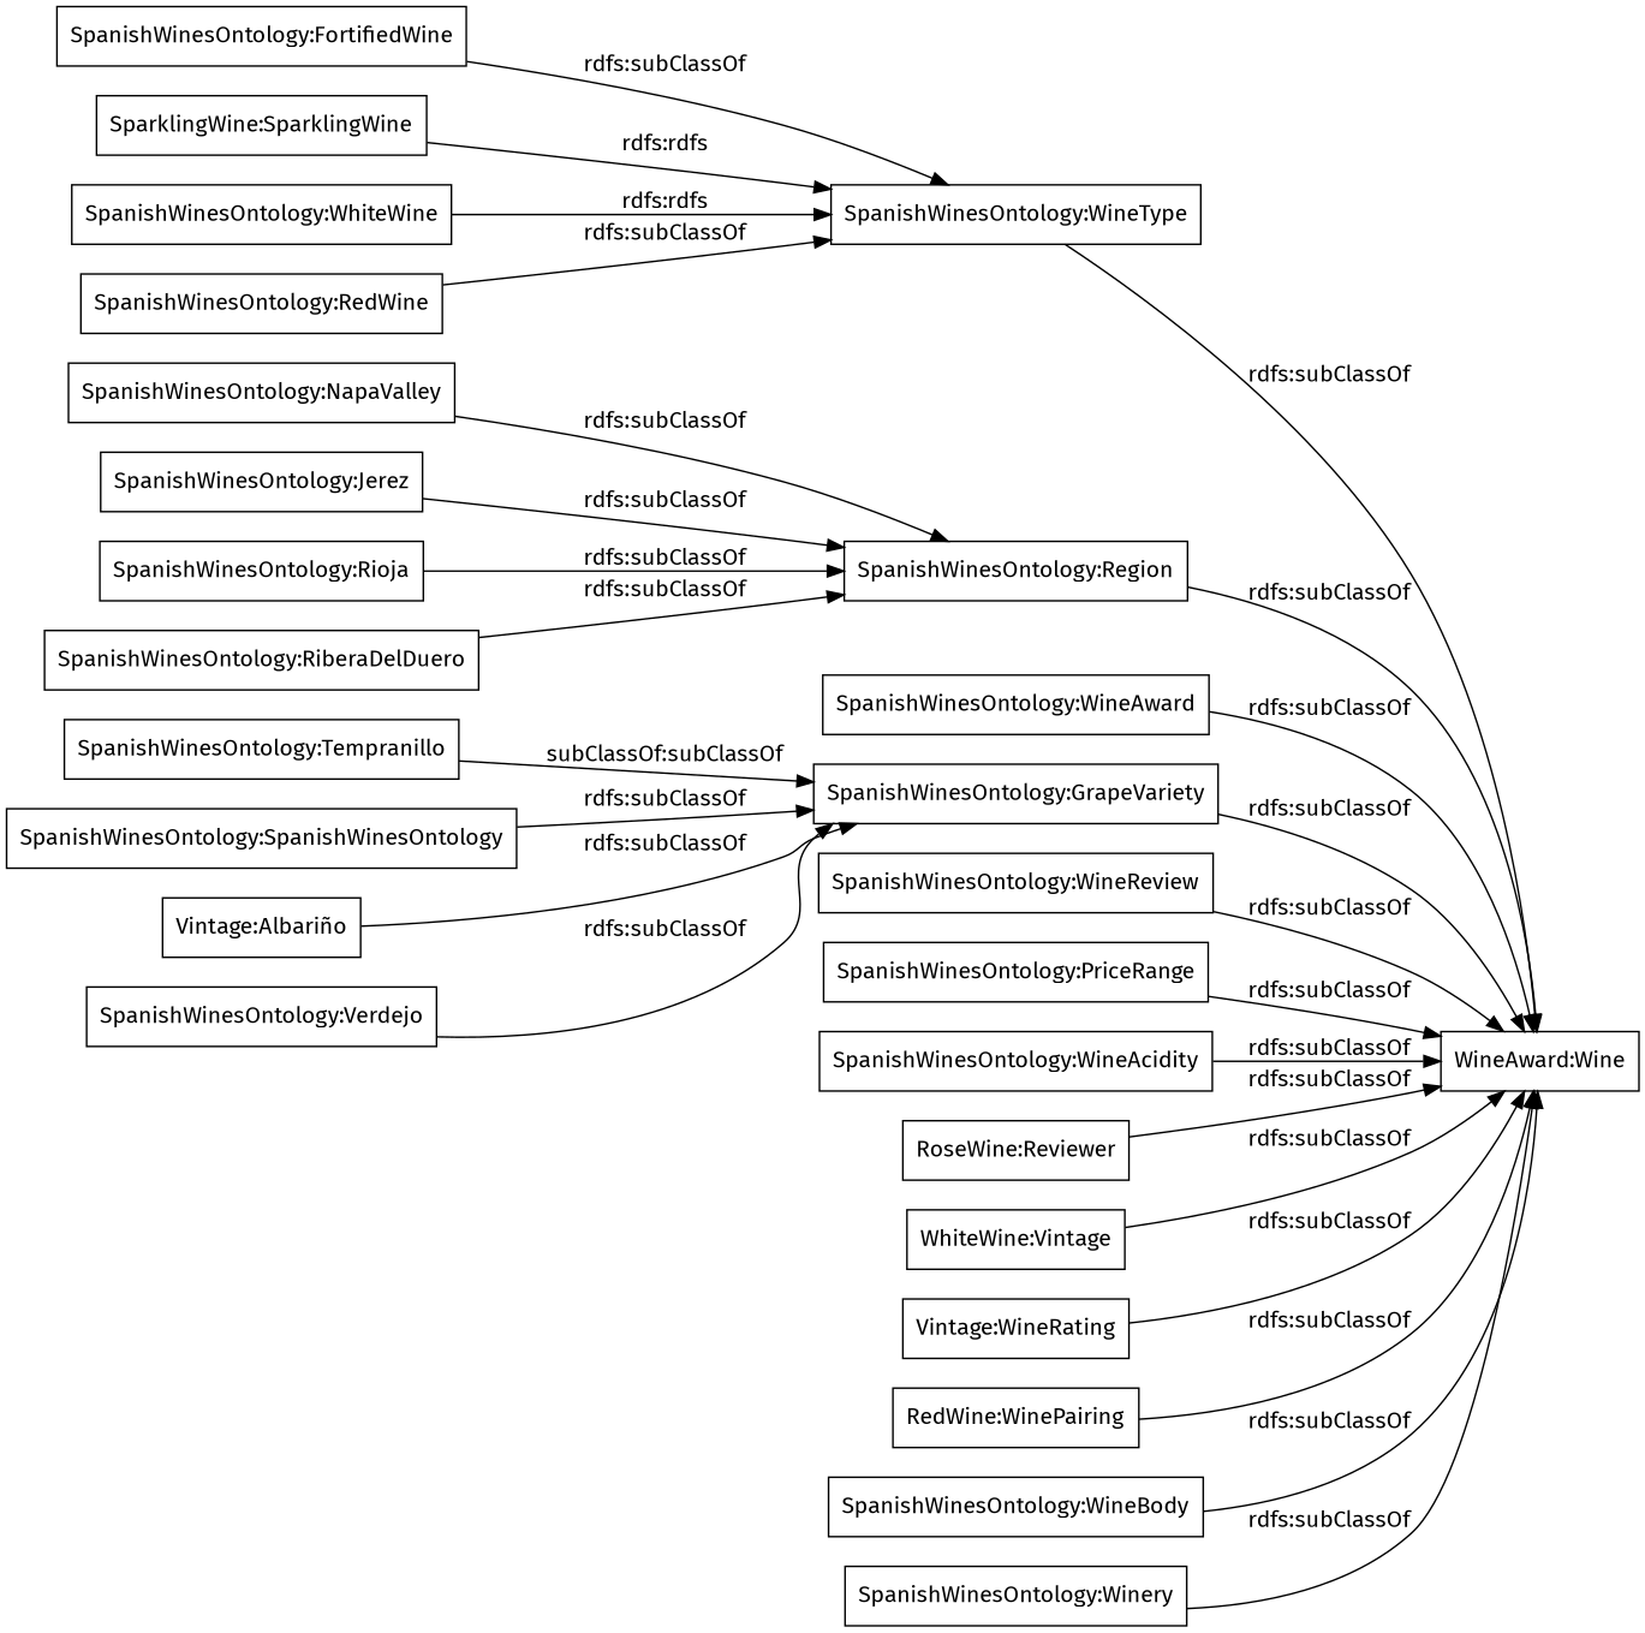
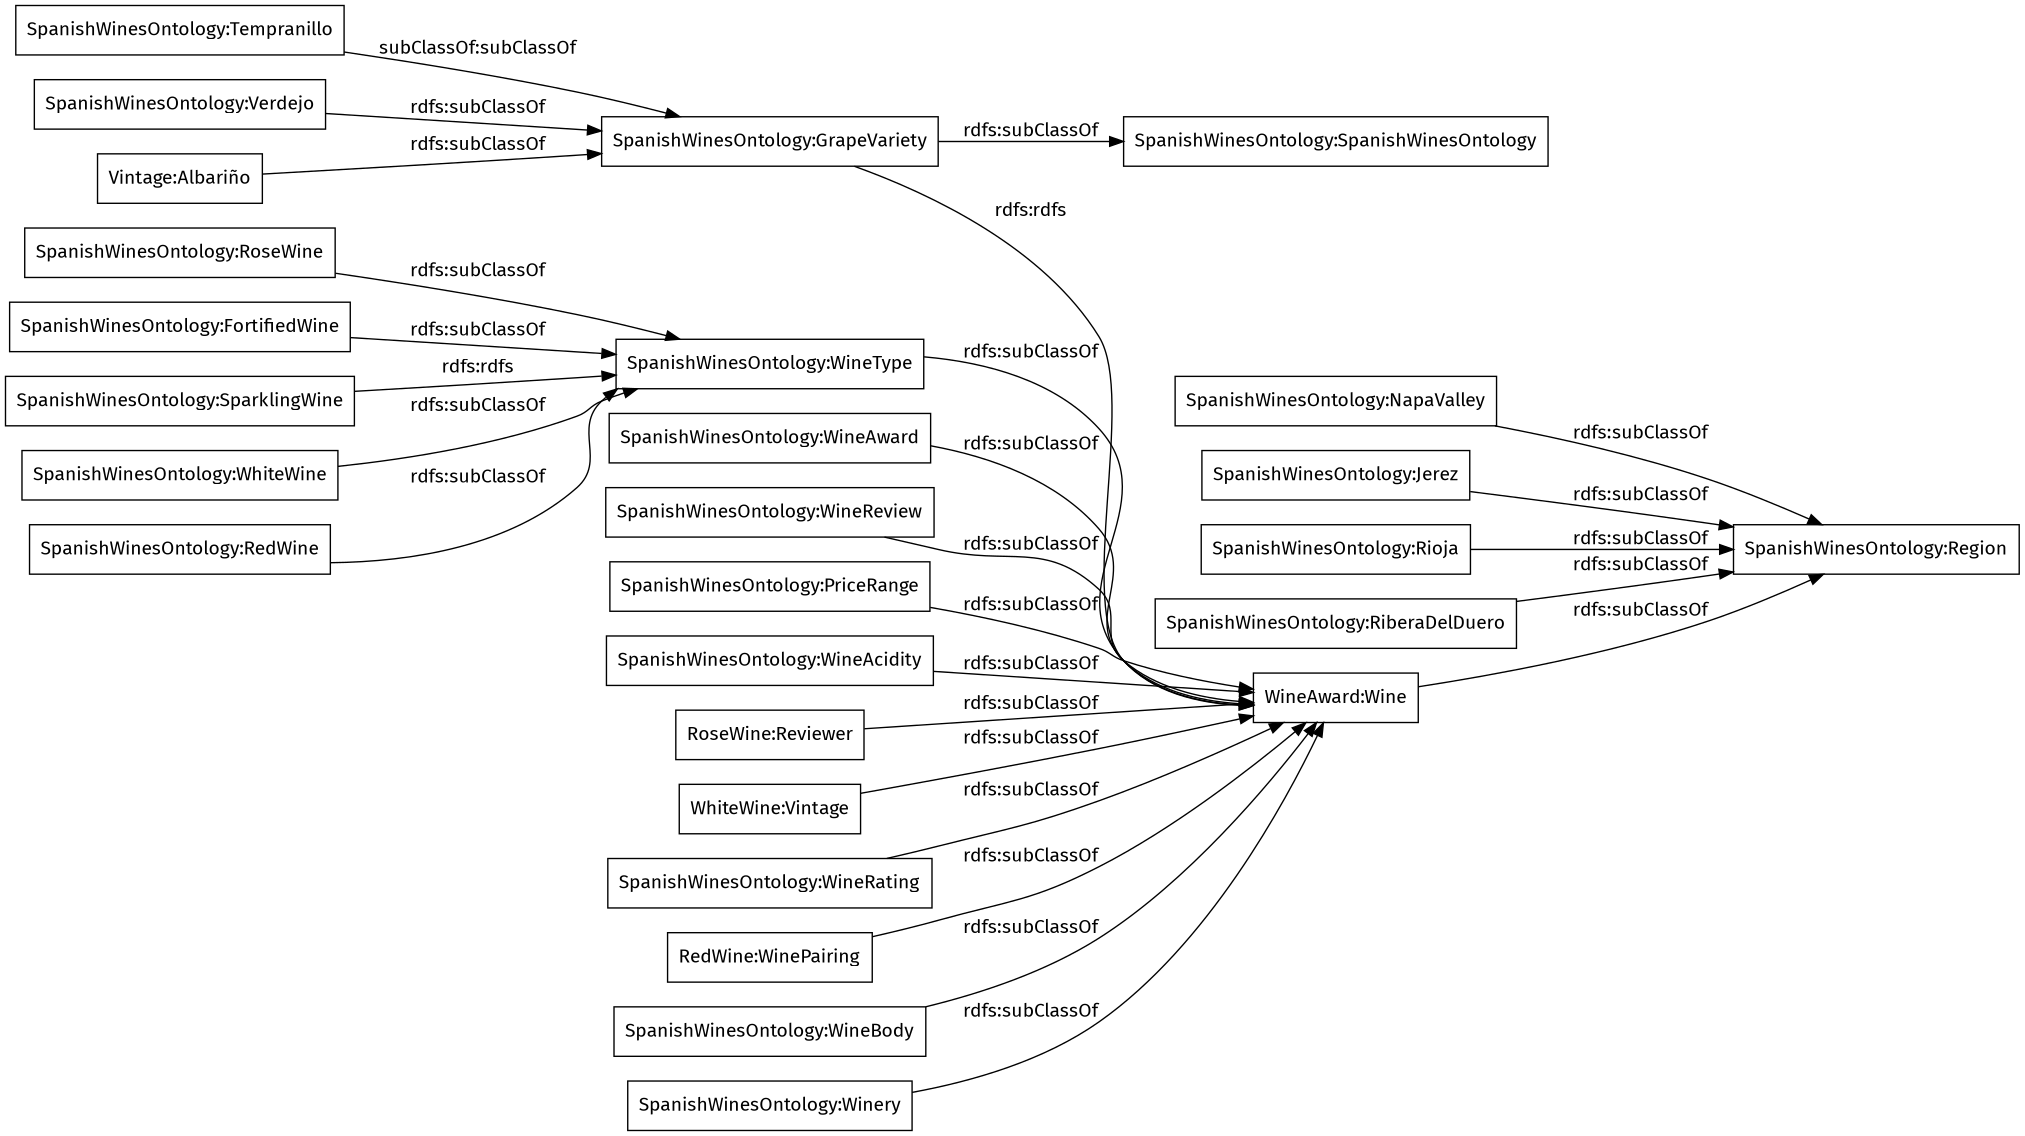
  digraph {
    fontname="Fira Sans"
    rankdir=LR
    node [color=black fontname="Fira Sans" shape=rectangle]
    edge [fontname="Fira Sans"]
    "SpanishWinesOntology:Tempranillo"
    "SpanishWinesOntology:GrapeVariety"
    n3 [label="WineAward:Wine"]
    "SpanishWinesOntology:Verdejo"
+   "SpanishWinesOntology:RoseWine"
    "SpanishWinesOntology:WineType"
    "SpanishWinesOntology:WineAward"
    "SpanishWinesOntology:FortifiedWine"
-   "SpanishWinesOntology:SparklingWine" [label="SparklingWine:SparklingWine"]
+   "SpanishWinesOntology:SparklingWine"
    "SpanishWinesOntology:NapaValley"
    "SpanishWinesOntology:Region"
    n12 [label="SpanishWinesOntology:SpanishWinesOntology"]
    n13 [label="Vintage:Albariño"]
    "SpanishWinesOntology:WineReview"
    "SpanishWinesOntology:WhiteWine"
    "SpanishWinesOntology:PriceRange"
    "SpanishWinesOntology:RedWine"
    "SpanishWinesOntology:Jerez"
    "SpanishWinesOntology:WineAcidity"
    n20 [label="RoseWine:Reviewer"]
    "SpanishWinesOntology:Rioja"
    n22 [label="WhiteWine:Vintage"]
-   "SpanishWinesOntology:WineRating" [label="Vintage:WineRating"]
+   "SpanishWinesOntology:WineRating"
    "SpanishWinesOntology:RiberaDelDuero"
    n25 [label="RedWine:WinePairing"]
    "SpanishWinesOntology:WineBody"
    "SpanishWinesOntology:Winery"
    "SpanishWinesOntology:Tempranillo" -> "SpanishWinesOntology:GrapeVariety" [label="subClassOf:subClassOf"]
-   "SpanishWinesOntology:GrapeVariety" -> n3 [label="rdfs:subClassOf"]
+   "SpanishWinesOntology:GrapeVariety" -> n3 [label="rdfs:rdfs"]
    "SpanishWinesOntology:Verdejo" -> "SpanishWinesOntology:GrapeVariety" [label="rdfs:subClassOf"]
+   "SpanishWinesOntology:RoseWine" -> "SpanishWinesOntology:WineType" [label="rdfs:subClassOf"]
    "SpanishWinesOntology:WineType" -> n3 [label="rdfs:subClassOf"]
    "SpanishWinesOntology:WineAward" -> n3 [label="rdfs:subClassOf"]
    "SpanishWinesOntology:FortifiedWine" -> "SpanishWinesOntology:WineType" [label="rdfs:subClassOf"]
    "SpanishWinesOntology:SparklingWine" -> "SpanishWinesOntology:WineType" [label="rdfs:rdfs"]
    "SpanishWinesOntology:NapaValley" -> "SpanishWinesOntology:Region" [label="rdfs:subClassOf"]
-   "SpanishWinesOntology:Region" -> n3 [label="rdfs:subClassOf"]
-   n12 -> "SpanishWinesOntology:GrapeVariety" [label="rdfs:subClassOf"]
+   n3 -> "SpanishWinesOntology:Region" [label="rdfs:subClassOf"]
+   "SpanishWinesOntology:GrapeVariety" -> n12 [label="rdfs:subClassOf"]
    n13 -> "SpanishWinesOntology:GrapeVariety" [label="rdfs:subClassOf"]
    "SpanishWinesOntology:WineReview" -> n3 [label="rdfs:subClassOf"]
-   "SpanishWinesOntology:WhiteWine" -> "SpanishWinesOntology:WineType" [label="rdfs:rdfs"]
+   "SpanishWinesOntology:WhiteWine" -> "SpanishWinesOntology:WineType" [label="rdfs:subClassOf"]
    "SpanishWinesOntology:PriceRange" -> n3 [label="rdfs:subClassOf"]
    "SpanishWinesOntology:RedWine" -> "SpanishWinesOntology:WineType" [label="rdfs:subClassOf"]
    "SpanishWinesOntology:Jerez" -> "SpanishWinesOntology:Region" [label="rdfs:subClassOf"]
    "SpanishWinesOntology:WineAcidity" -> n3 [label="rdfs:subClassOf"]
    n20 -> n3 [label="rdfs:subClassOf"]
    "SpanishWinesOntology:Rioja" -> "SpanishWinesOntology:Region" [label="rdfs:subClassOf"]
    n22 -> n3 [label="rdfs:subClassOf"]
    "SpanishWinesOntology:WineRating" -> n3 [label="rdfs:subClassOf"]
    "SpanishWinesOntology:RiberaDelDuero" -> "SpanishWinesOntology:Region" [label="rdfs:subClassOf"]
    n25 -> n3 [label="rdfs:subClassOf"]
    "SpanishWinesOntology:WineBody" -> n3 [label="rdfs:subClassOf"]
    "SpanishWinesOntology:Winery" -> n3 [label="rdfs:subClassOf"]
  }
